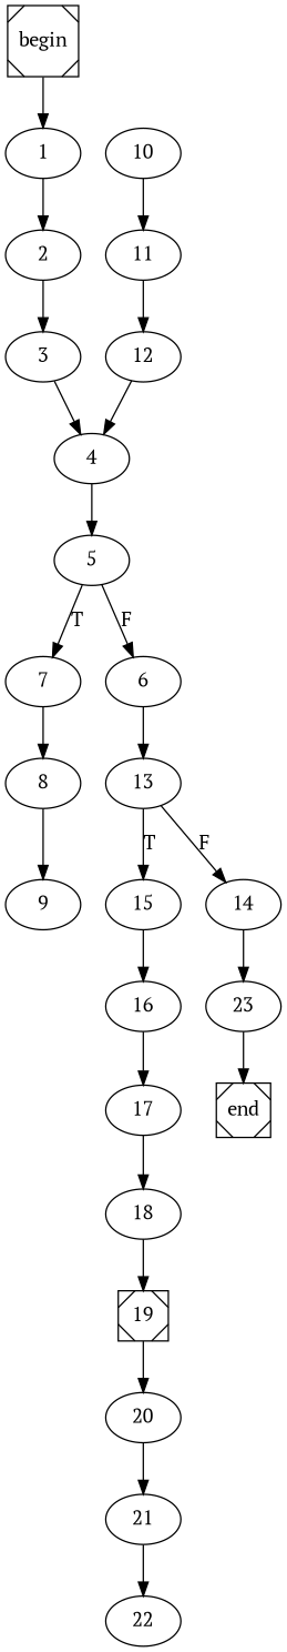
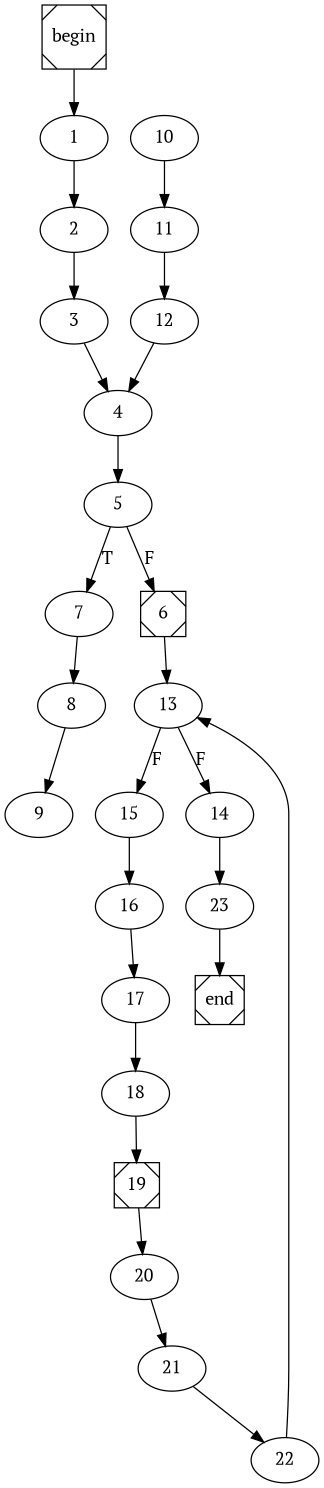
  digraph {
    fontname="PT Serif"
    node [fontname="PT Serif"]
    edge [fontname="PT Serif"]
    begin [shape=Msquare]
    1
    2
    end [shape=Msquare]
    3
    4
    5
    7
-   6
+   6 [shape=Msquare]
    8
    13
    9
    15
    14
    16
    23
    10
    11
    12
    17
    18
    19 [shape=Msquare]
    20
    21
    22
    begin -> 1
    1 -> 2
    2 -> 3
    3 -> 4
    4 -> 5
    5 -> 7 [label=T]
    5 -> 6 [label=F]
    7 -> 8
    6 -> 13
    8 -> 9
-   13 -> 15 [label=T]
+   13 -> 15 [label=F]
    13 -> 14 [label=F]
    15 -> 16
    14 -> 23
    16 -> 17
    23 -> end
    10 -> 11
    11 -> 12
    12 -> 4
    17 -> 18
    18 -> 19
    19 -> 20
    20 -> 21
    21 -> 22
+   22 -> 13
  }
